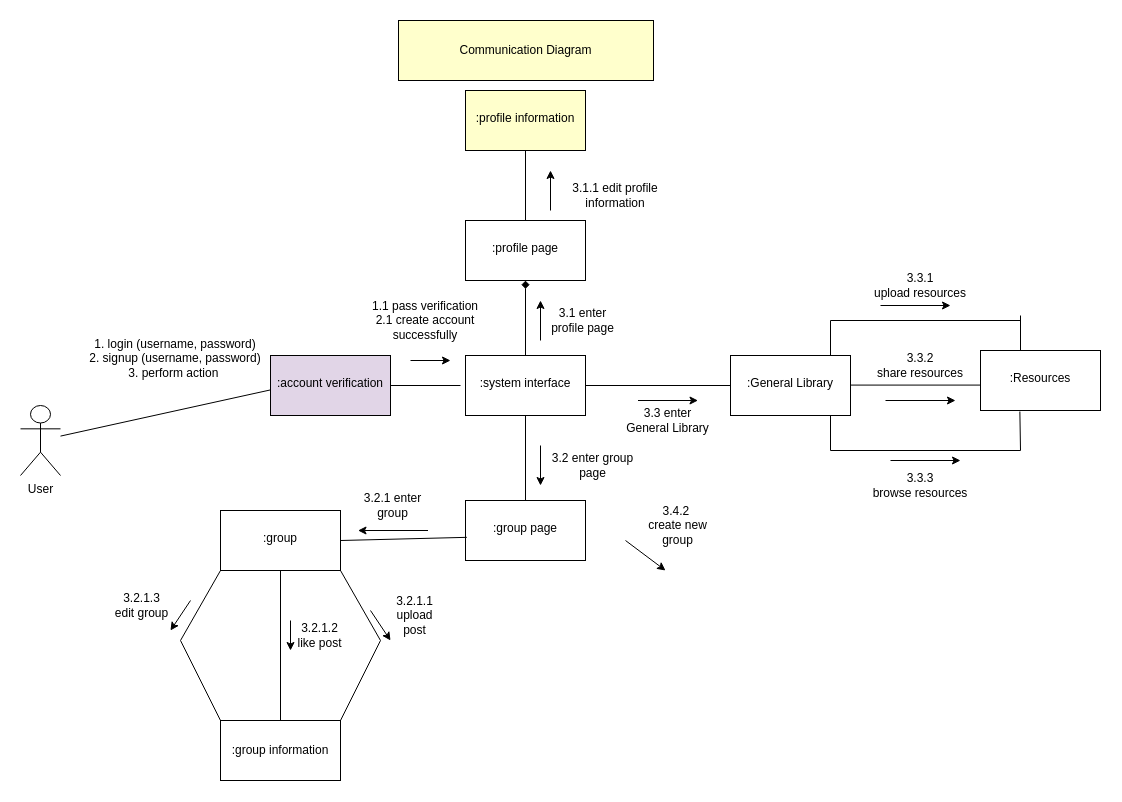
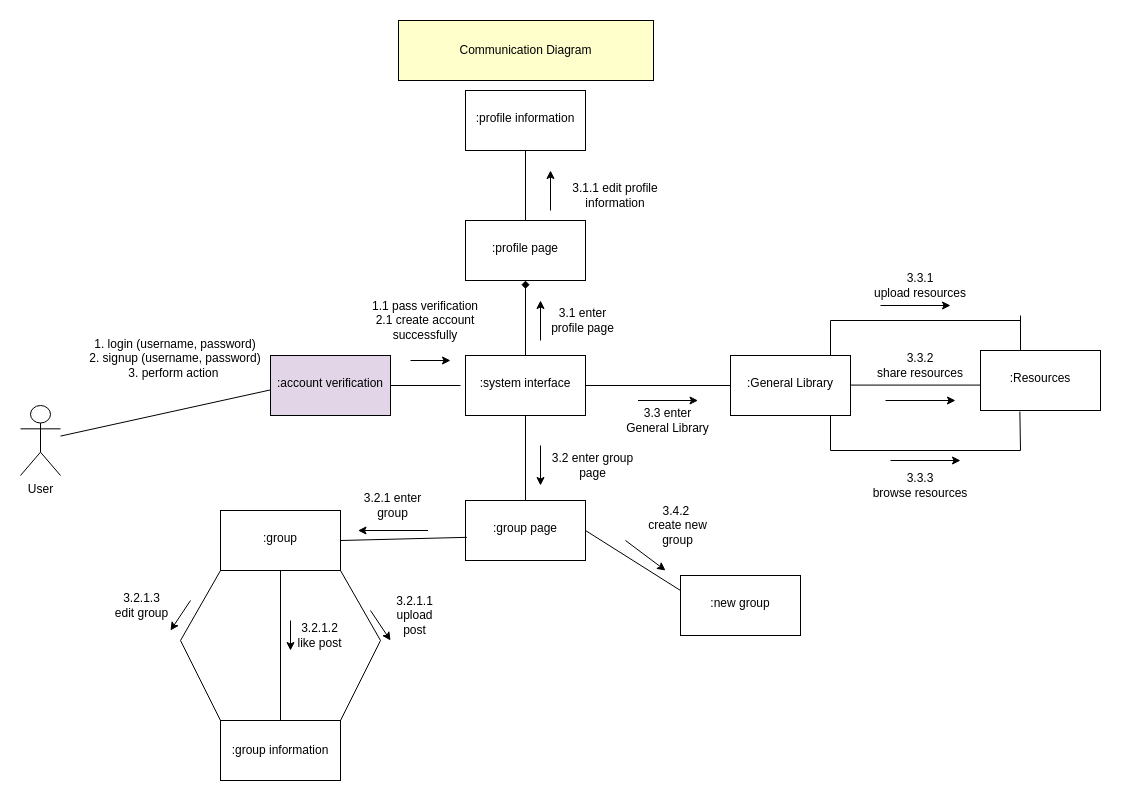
  <mxCell id="0" />
  <mxCell id="1" parent="0" />
  <mxCell id="2" value="Communication Diagram" style="rounded=0;whiteSpace=wrap;html=1;fillColor=#FFFFCC;" vertex="1" parent="1"><mxGeometry x="398" y="20" width="255" height="60" as="geometry" /></mxCell>
  <mxCell id="3" value="User" style="shape=umlActor;verticalLabelPosition=bottom;verticalAlign=top;html=1;outlineConnect=0;" vertex="1" parent="1"><mxGeometry x="20" y="405" width="40" height="70" as="geometry" /></mxCell>
  <mxCell id="4" value="&lt;div&gt;&lt;br&gt;&lt;/div&gt;&lt;div&gt;:system interface&lt;/div&gt;" style="whiteSpace=wrap;html=1;verticalAlign=top;" vertex="1" parent="1"><mxGeometry x="465" y="355" width="120" height="60" as="geometry" /></mxCell>
  <mxCell id="5" value="" style="endArrow=diamond;html=1;rounded=0;exitX=0.5;exitY=0;exitDx=0;exitDy=0;entryX=0.5;entryY=1;entryDx=0;entryDy=0;" edge="1" parent="1" source="4" target="6"><mxGeometry width="50" height="50" relative="1" as="geometry"><mxPoint x="540" y="350" as="sourcePoint" /><mxPoint x="520" y="230" as="targetPoint" /></mxGeometry></mxCell>
  <mxCell id="6" value="&lt;div&gt;&lt;br&gt;&lt;/div&gt;&lt;div&gt;:profile page&lt;/div&gt;" style="whiteSpace=wrap;html=1;verticalAlign=top;" vertex="1" parent="1"><mxGeometry x="465" y="220" width="120" height="60" as="geometry" /></mxCell>
  <mxCell id="7" value="" style="endArrow=none;html=1;rounded=0;exitX=1;exitY=0.5;exitDx=0;exitDy=0;" edge="1" parent="1" source="4"><mxGeometry width="50" height="50" relative="1" as="geometry"><mxPoint x="535" y="365" as="sourcePoint" /><mxPoint x="730" y="385" as="targetPoint" /></mxGeometry></mxCell>
  <mxCell id="8" value="&lt;div&gt;&lt;br&gt;&lt;/div&gt;&lt;div&gt;:General Library&lt;/div&gt;" style="whiteSpace=wrap;html=1;verticalAlign=top;" vertex="1" parent="1"><mxGeometry x="730" y="355" width="120" height="60" as="geometry" /></mxCell>
  <mxCell id="9" value="" style="endArrow=none;html=1;rounded=0;" edge="1" parent="1"><mxGeometry width="50" height="50" relative="1" as="geometry"><mxPoint x="525" y="500" as="sourcePoint" /><mxPoint x="525" y="415" as="targetPoint" /></mxGeometry></mxCell>
  <mxCell id="10" value="&lt;div&gt;&lt;br&gt;&lt;/div&gt;&lt;div&gt;:group page&lt;/div&gt;" style="whiteSpace=wrap;html=1;verticalAlign=top;" vertex="1" parent="1"><mxGeometry x="465" y="500" width="120" height="60" as="geometry" /></mxCell>
  <mxCell id="11" value="" style="endArrow=none;html=1;rounded=0;" edge="1" parent="1" source="3"><mxGeometry width="50" height="50" relative="1" as="geometry"><mxPoint x="590" y="300" as="sourcePoint" /><mxPoint x="290" y="385" as="targetPoint" /></mxGeometry></mxCell>
  <mxCell id="12" value="" style="endArrow=none;html=1;rounded=0;" edge="1" parent="1" source="15"><mxGeometry width="50" height="50" relative="1" as="geometry"><mxPoint x="340" y="384.58" as="sourcePoint" /><mxPoint x="460" y="385" as="targetPoint" /></mxGeometry></mxCell>
  <mxCell id="13" value="1. login (username, password)&lt;div&gt;&lt;span style=&quot;background-color: initial;&quot;&gt;2. signup (username, password)&lt;/span&gt;&lt;/div&gt;&lt;div&gt;3. perform action&amp;nbsp;&lt;br&gt;&lt;div&gt;&lt;br&gt;&lt;/div&gt;&lt;/div&gt;" style="text;html=1;align=center;verticalAlign=middle;whiteSpace=wrap;rounded=0;" vertex="1" parent="1"><mxGeometry x="80" y="350" width="190" height="30" as="geometry" /></mxCell>
  <mxCell id="14" value="" style="endArrow=none;html=1;rounded=0;" edge="1" parent="1" target="15"><mxGeometry width="50" height="50" relative="1" as="geometry"><mxPoint x="340" y="384.58" as="sourcePoint" /><mxPoint x="460" y="385" as="targetPoint" /></mxGeometry></mxCell>
  <mxCell id="15" value="&lt;div&gt;&lt;br&gt;&lt;/div&gt;&lt;div&gt;:account verification&lt;/div&gt;" style="whiteSpace=wrap;html=1;verticalAlign=top;fillColor=#e1d5e7;" vertex="1" parent="1"><mxGeometry x="270" y="355" width="120" height="60" as="geometry" /></mxCell>
  <mxCell id="16" value="" style="endArrow=classic;html=1;rounded=0;" edge="1" parent="1"><mxGeometry width="50" height="50" relative="1" as="geometry"><mxPoint x="410" y="360" as="sourcePoint" /><mxPoint x="450" y="360" as="targetPoint" /></mxGeometry></mxCell>
  <mxCell id="17" value="1.1 pass verification&lt;div&gt;2.1 create account successfully&lt;/div&gt;" style="text;html=1;align=center;verticalAlign=middle;whiteSpace=wrap;rounded=0;" vertex="1" parent="1"><mxGeometry x="360" y="290" width="130" height="60" as="geometry" /></mxCell>
  <mxCell id="18" value="" style="endArrow=none;html=1;rounded=0;exitX=0.5;exitY=0;exitDx=0;exitDy=0;" edge="1" parent="1" source="6"><mxGeometry width="50" height="50" relative="1" as="geometry"><mxPoint x="520" y="220" as="sourcePoint" /><mxPoint x="525" y="150" as="targetPoint" /></mxGeometry></mxCell>
- <mxCell id="19" value="&lt;div&gt;&lt;br&gt;&lt;/div&gt;&lt;div&gt;:profile information&lt;/div&gt;" style="whiteSpace=wrap;html=1;verticalAlign=top;fillColor=#ffffcc;" vertex="1" parent="1"><mxGeometry x="465" y="90" width="120" height="60" as="geometry" /></mxCell>
+ <mxCell id="19" value="&lt;div&gt;&lt;br&gt;&lt;/div&gt;&lt;div&gt;:profile information&lt;/div&gt;" style="whiteSpace=wrap;html=1;verticalAlign=top;" vertex="1" parent="1"><mxGeometry x="465" y="90" width="120" height="60" as="geometry" /></mxCell>
  <mxCell id="20" value="" style="endArrow=classic;html=1;rounded=0;" edge="1" parent="1"><mxGeometry width="50" height="50" relative="1" as="geometry"><mxPoint x="550" y="210" as="sourcePoint" /><mxPoint x="550" y="170" as="targetPoint" /></mxGeometry></mxCell>
  <mxCell id="21" value="3.1 enter profile page" style="text;html=1;align=center;verticalAlign=middle;whiteSpace=wrap;rounded=0;" vertex="1" parent="1"><mxGeometry x="540" y="305" width="85" height="30" as="geometry" /></mxCell>
  <mxCell id="22" value="3.1.1 edit profile information" style="text;html=1;align=center;verticalAlign=middle;whiteSpace=wrap;rounded=0;" vertex="1" parent="1"><mxGeometry x="560" y="180" width="110" height="30" as="geometry" /></mxCell>
  <mxCell id="23" value="3.3 enter General Library" style="text;html=1;align=center;verticalAlign=middle;whiteSpace=wrap;rounded=0;" vertex="1" parent="1"><mxGeometry x="625" y="400" width="85" height="40" as="geometry" /></mxCell>
  <mxCell id="24" value="3.2 enter group page" style="text;html=1;align=center;verticalAlign=middle;whiteSpace=wrap;rounded=0;" vertex="1" parent="1"><mxGeometry x="550" y="450" width="85" height="30" as="geometry" /></mxCell>
  <mxCell id="25" value="" style="endArrow=classic;html=1;rounded=0;" edge="1" parent="1"><mxGeometry width="50" height="50" relative="1" as="geometry"><mxPoint x="540" y="340" as="sourcePoint" /><mxPoint x="540" y="300" as="targetPoint" /></mxGeometry></mxCell>
  <mxCell id="26" value="" style="endArrow=classic;html=1;rounded=0;" edge="1" parent="1"><mxGeometry width="50" height="50" relative="1" as="geometry"><mxPoint x="637.5" y="400" as="sourcePoint" /><mxPoint x="697.5" y="400" as="targetPoint" /></mxGeometry></mxCell>
  <mxCell id="27" value="" style="endArrow=classic;html=1;rounded=0;" edge="1" parent="1"><mxGeometry width="50" height="50" relative="1" as="geometry"><mxPoint x="540" y="445" as="sourcePoint" /><mxPoint x="540" y="485" as="targetPoint" /></mxGeometry></mxCell>
  <mxCell id="28" value="" style="endArrow=none;html=1;rounded=0;exitX=1;exitY=0.75;exitDx=0;exitDy=0;" edge="1" parent="1"><mxGeometry width="50" height="50" relative="1" as="geometry"><mxPoint x="850" y="384.58" as="sourcePoint" /><mxPoint x="980" y="384.58" as="targetPoint" /></mxGeometry></mxCell>
  <mxCell id="29" value="&lt;div&gt;&lt;br&gt;&lt;/div&gt;&lt;div&gt;:Resources&lt;/div&gt;" style="whiteSpace=wrap;html=1;verticalAlign=top;" vertex="1" parent="1"><mxGeometry x="980" y="350" width="120" height="60" as="geometry" /></mxCell>
  <mxCell id="30" value="" style="endArrow=none;html=1;rounded=0;exitX=1;exitY=0.75;exitDx=0;exitDy=0;" edge="1" parent="1"><mxGeometry width="50" height="50" relative="1" as="geometry"><mxPoint x="830" y="355" as="sourcePoint" /><mxPoint x="830" y="320" as="targetPoint" /></mxGeometry></mxCell>
  <mxCell id="31" value="3.3.1&lt;div&gt;upload resources&lt;/div&gt;" style="text;html=1;align=center;verticalAlign=middle;whiteSpace=wrap;rounded=0;" vertex="1" parent="1"><mxGeometry x="870" y="270" width="100" height="30" as="geometry" /></mxCell>
  <mxCell id="32" value="" style="endArrow=classic;html=1;rounded=0;" edge="1" parent="1"><mxGeometry width="50" height="50" relative="1" as="geometry"><mxPoint x="880" y="305" as="sourcePoint" /><mxPoint x="950" y="305" as="targetPoint" /></mxGeometry></mxCell>
  <mxCell id="33" value="" style="endArrow=classic;html=1;rounded=0;" edge="1" parent="1"><mxGeometry width="50" height="50" relative="1" as="geometry"><mxPoint x="885" y="400" as="sourcePoint" /><mxPoint x="955" y="400" as="targetPoint" /></mxGeometry></mxCell>
  <mxCell id="34" value="" style="endArrow=none;html=1;rounded=0;exitX=1;exitY=0.75;exitDx=0;exitDy=0;" edge="1" parent="1"><mxGeometry width="50" height="50" relative="1" as="geometry"><mxPoint x="1020" y="350" as="sourcePoint" /><mxPoint x="1020" y="315" as="targetPoint" /></mxGeometry></mxCell>
  <mxCell id="35" value="" style="endArrow=none;html=1;rounded=0;" edge="1" parent="1"><mxGeometry width="50" height="50" relative="1" as="geometry"><mxPoint x="830" y="320" as="sourcePoint" /><mxPoint x="1020" y="320" as="targetPoint" /></mxGeometry></mxCell>
  <mxCell id="36" value="3.3.2&lt;div&gt;share resources&lt;/div&gt;" style="text;html=1;align=center;verticalAlign=middle;whiteSpace=wrap;rounded=0;" vertex="1" parent="1"><mxGeometry x="870" y="350" width="100" height="30" as="geometry" /></mxCell>
  <mxCell id="37" value="" style="endArrow=none;html=1;rounded=0;exitX=1;exitY=0.75;exitDx=0;exitDy=0;" edge="1" parent="1"><mxGeometry width="50" height="50" relative="1" as="geometry"><mxPoint x="830" y="450" as="sourcePoint" /><mxPoint x="830" y="415" as="targetPoint" /></mxGeometry></mxCell>
  <mxCell id="38" value="" style="endArrow=none;html=1;rounded=0;exitX=1;exitY=0.75;exitDx=0;exitDy=0;entryX=0.328;entryY=1.017;entryDx=0;entryDy=0;entryPerimeter=0;" edge="1" parent="1" target="29"><mxGeometry width="50" height="50" relative="1" as="geometry"><mxPoint x="1020" y="450" as="sourcePoint" /><mxPoint x="1020.42" y="415" as="targetPoint" /></mxGeometry></mxCell>
  <mxCell id="39" value="" style="endArrow=none;html=1;rounded=0;" edge="1" parent="1"><mxGeometry width="50" height="50" relative="1" as="geometry"><mxPoint x="830" y="450" as="sourcePoint" /><mxPoint x="1020" y="450" as="targetPoint" /></mxGeometry></mxCell>
  <mxCell id="40" value="3.3.3&lt;div&gt;browse resources&lt;/div&gt;" style="text;html=1;align=center;verticalAlign=middle;whiteSpace=wrap;rounded=0;" vertex="1" parent="1"><mxGeometry x="870" y="470" width="100" height="30" as="geometry" /></mxCell>
  <mxCell id="41" value="" style="endArrow=classic;html=1;rounded=0;" edge="1" parent="1"><mxGeometry width="50" height="50" relative="1" as="geometry"><mxPoint x="890" y="460" as="sourcePoint" /><mxPoint x="960" y="460" as="targetPoint" /></mxGeometry></mxCell>
  <mxCell id="42" value="" style="endArrow=none;html=1;rounded=0;entryX=0.011;entryY=0.614;entryDx=0;entryDy=0;entryPerimeter=0;" edge="1" parent="1" target="10"><mxGeometry width="50" height="50" relative="1" as="geometry"><mxPoint x="340" y="540" as="sourcePoint" /><mxPoint x="440" y="520" as="targetPoint" /></mxGeometry></mxCell>
+ <mxCell id="43" value="" style="endArrow=none;html=1;rounded=0;entryX=1;entryY=0.5;entryDx=0;entryDy=0;exitX=0;exitY=0.25;exitDx=0;exitDy=0;" edge="1" parent="1" source="59" target="10"><mxGeometry width="50" height="50" relative="1" as="geometry"><mxPoint x="670" y="550" as="sourcePoint" /><mxPoint x="590" y="530" as="targetPoint" /></mxGeometry></mxCell>
  <mxCell id="44" value="" style="endArrow=classic;html=1;rounded=0;" edge="1" parent="1"><mxGeometry width="50" height="50" relative="1" as="geometry"><mxPoint x="427.5" y="530" as="sourcePoint" /><mxPoint x="357.5" y="530" as="targetPoint" /></mxGeometry></mxCell>
  <mxCell id="45" value="3.2.1 enter group" style="text;html=1;align=center;verticalAlign=middle;whiteSpace=wrap;rounded=0;" vertex="1" parent="1"><mxGeometry x="350" y="490" width="85" height="30" as="geometry" /></mxCell>
  <mxCell id="46" value="&lt;div&gt;&lt;br&gt;&lt;/div&gt;&lt;div&gt;:group&lt;/div&gt;" style="whiteSpace=wrap;html=1;verticalAlign=top;" vertex="1" parent="1"><mxGeometry x="220" y="510" width="120" height="60" as="geometry" /></mxCell>
  <mxCell id="47" value="" style="endArrow=none;html=1;rounded=0;entryX=0.5;entryY=1;entryDx=0;entryDy=0;" edge="1" parent="1" target="46"><mxGeometry width="50" height="50" relative="1" as="geometry"><mxPoint x="280" y="720" as="sourcePoint" /><mxPoint x="410" y="550" as="targetPoint" /></mxGeometry></mxCell>
  <mxCell id="48" value=":group information" style="rounded=0;whiteSpace=wrap;html=1;" vertex="1" parent="1"><mxGeometry x="220" y="720" width="120" height="60" as="geometry" /></mxCell>
  <mxCell id="49" value="3.2.1.2&lt;div&gt;like post&lt;/div&gt;" style="text;html=1;align=center;verticalAlign=middle;whiteSpace=wrap;rounded=0;" vertex="1" parent="1"><mxGeometry x="287.5" y="620" width="62.5" height="30" as="geometry" /></mxCell>
  <mxCell id="50" value="" style="endArrow=classic;html=1;rounded=0;" edge="1" parent="1"><mxGeometry width="50" height="50" relative="1" as="geometry"><mxPoint x="290" y="620" as="sourcePoint" /><mxPoint x="290" y="650" as="targetPoint" /></mxGeometry></mxCell>
  <mxCell id="51" value="" style="endArrow=none;html=1;rounded=0;exitX=1;exitY=1;exitDx=0;exitDy=0;" edge="1" parent="1" source="46"><mxGeometry width="50" height="50" relative="1" as="geometry"><mxPoint x="330" y="680" as="sourcePoint" /><mxPoint x="380" y="640" as="targetPoint" /></mxGeometry></mxCell>
  <mxCell id="52" value="" style="endArrow=none;html=1;rounded=0;exitX=1;exitY=0;exitDx=0;exitDy=0;" edge="1" parent="1" source="48"><mxGeometry width="50" height="50" relative="1" as="geometry"><mxPoint x="330" y="680" as="sourcePoint" /><mxPoint x="380" y="640" as="targetPoint" /></mxGeometry></mxCell>
  <mxCell id="53" value="3.2.1.1&lt;div&gt;upload post&lt;/div&gt;" style="text;html=1;align=center;verticalAlign=middle;whiteSpace=wrap;rounded=0;" vertex="1" parent="1"><mxGeometry x="382.5" y="600" width="62.5" height="30" as="geometry" /></mxCell>
  <mxCell id="54" value="" style="endArrow=classic;html=1;rounded=0;" edge="1" parent="1"><mxGeometry width="50" height="50" relative="1" as="geometry"><mxPoint x="370" y="610" as="sourcePoint" /><mxPoint x="390" y="640" as="targetPoint" /></mxGeometry></mxCell>
  <mxCell id="55" value="" style="endArrow=none;html=1;rounded=0;entryX=0;entryY=1;entryDx=0;entryDy=0;" edge="1" parent="1" target="46"><mxGeometry width="50" height="50" relative="1" as="geometry"><mxPoint x="180" y="640" as="sourcePoint" /><mxPoint x="260" y="630" as="targetPoint" /></mxGeometry></mxCell>
  <mxCell id="56" value="" style="endArrow=none;html=1;rounded=0;entryX=0;entryY=0;entryDx=0;entryDy=0;" edge="1" parent="1" target="48"><mxGeometry width="50" height="50" relative="1" as="geometry"><mxPoint x="180" y="640" as="sourcePoint" /><mxPoint x="260" y="630" as="targetPoint" /></mxGeometry></mxCell>
  <mxCell id="57" value="" style="endArrow=classic;html=1;rounded=0;" edge="1" parent="1"><mxGeometry width="50" height="50" relative="1" as="geometry"><mxPoint x="190" y="600" as="sourcePoint" /><mxPoint x="170" y="630" as="targetPoint" /></mxGeometry></mxCell>
  <mxCell id="58" value="3.2.1.3&lt;div&gt;edit group&lt;/div&gt;" style="text;html=1;align=center;verticalAlign=middle;whiteSpace=wrap;rounded=0;" vertex="1" parent="1"><mxGeometry x="110" y="590" width="62.5" height="30" as="geometry" /></mxCell>
+ <mxCell id="59" value="&lt;div&gt;&lt;br&gt;&lt;/div&gt;&lt;div&gt;:new group&lt;/div&gt;" style="whiteSpace=wrap;html=1;verticalAlign=top;" vertex="1" parent="1"><mxGeometry x="680" y="575" width="120" height="60" as="geometry" /></mxCell>
  <mxCell id="60" value="3.4.2&amp;nbsp;&lt;div&gt;create new group&lt;/div&gt;" style="text;html=1;align=center;verticalAlign=middle;whiteSpace=wrap;rounded=0;" vertex="1" parent="1"><mxGeometry x="635" y="510" width="85" height="30" as="geometry" /></mxCell>
  <mxCell id="61" value="" style="endArrow=classic;html=1;rounded=0;" edge="1" parent="1"><mxGeometry width="50" height="50" relative="1" as="geometry"><mxPoint x="625" y="540" as="sourcePoint" /><mxPoint x="665" y="570" as="targetPoint" /></mxGeometry></mxCell>
